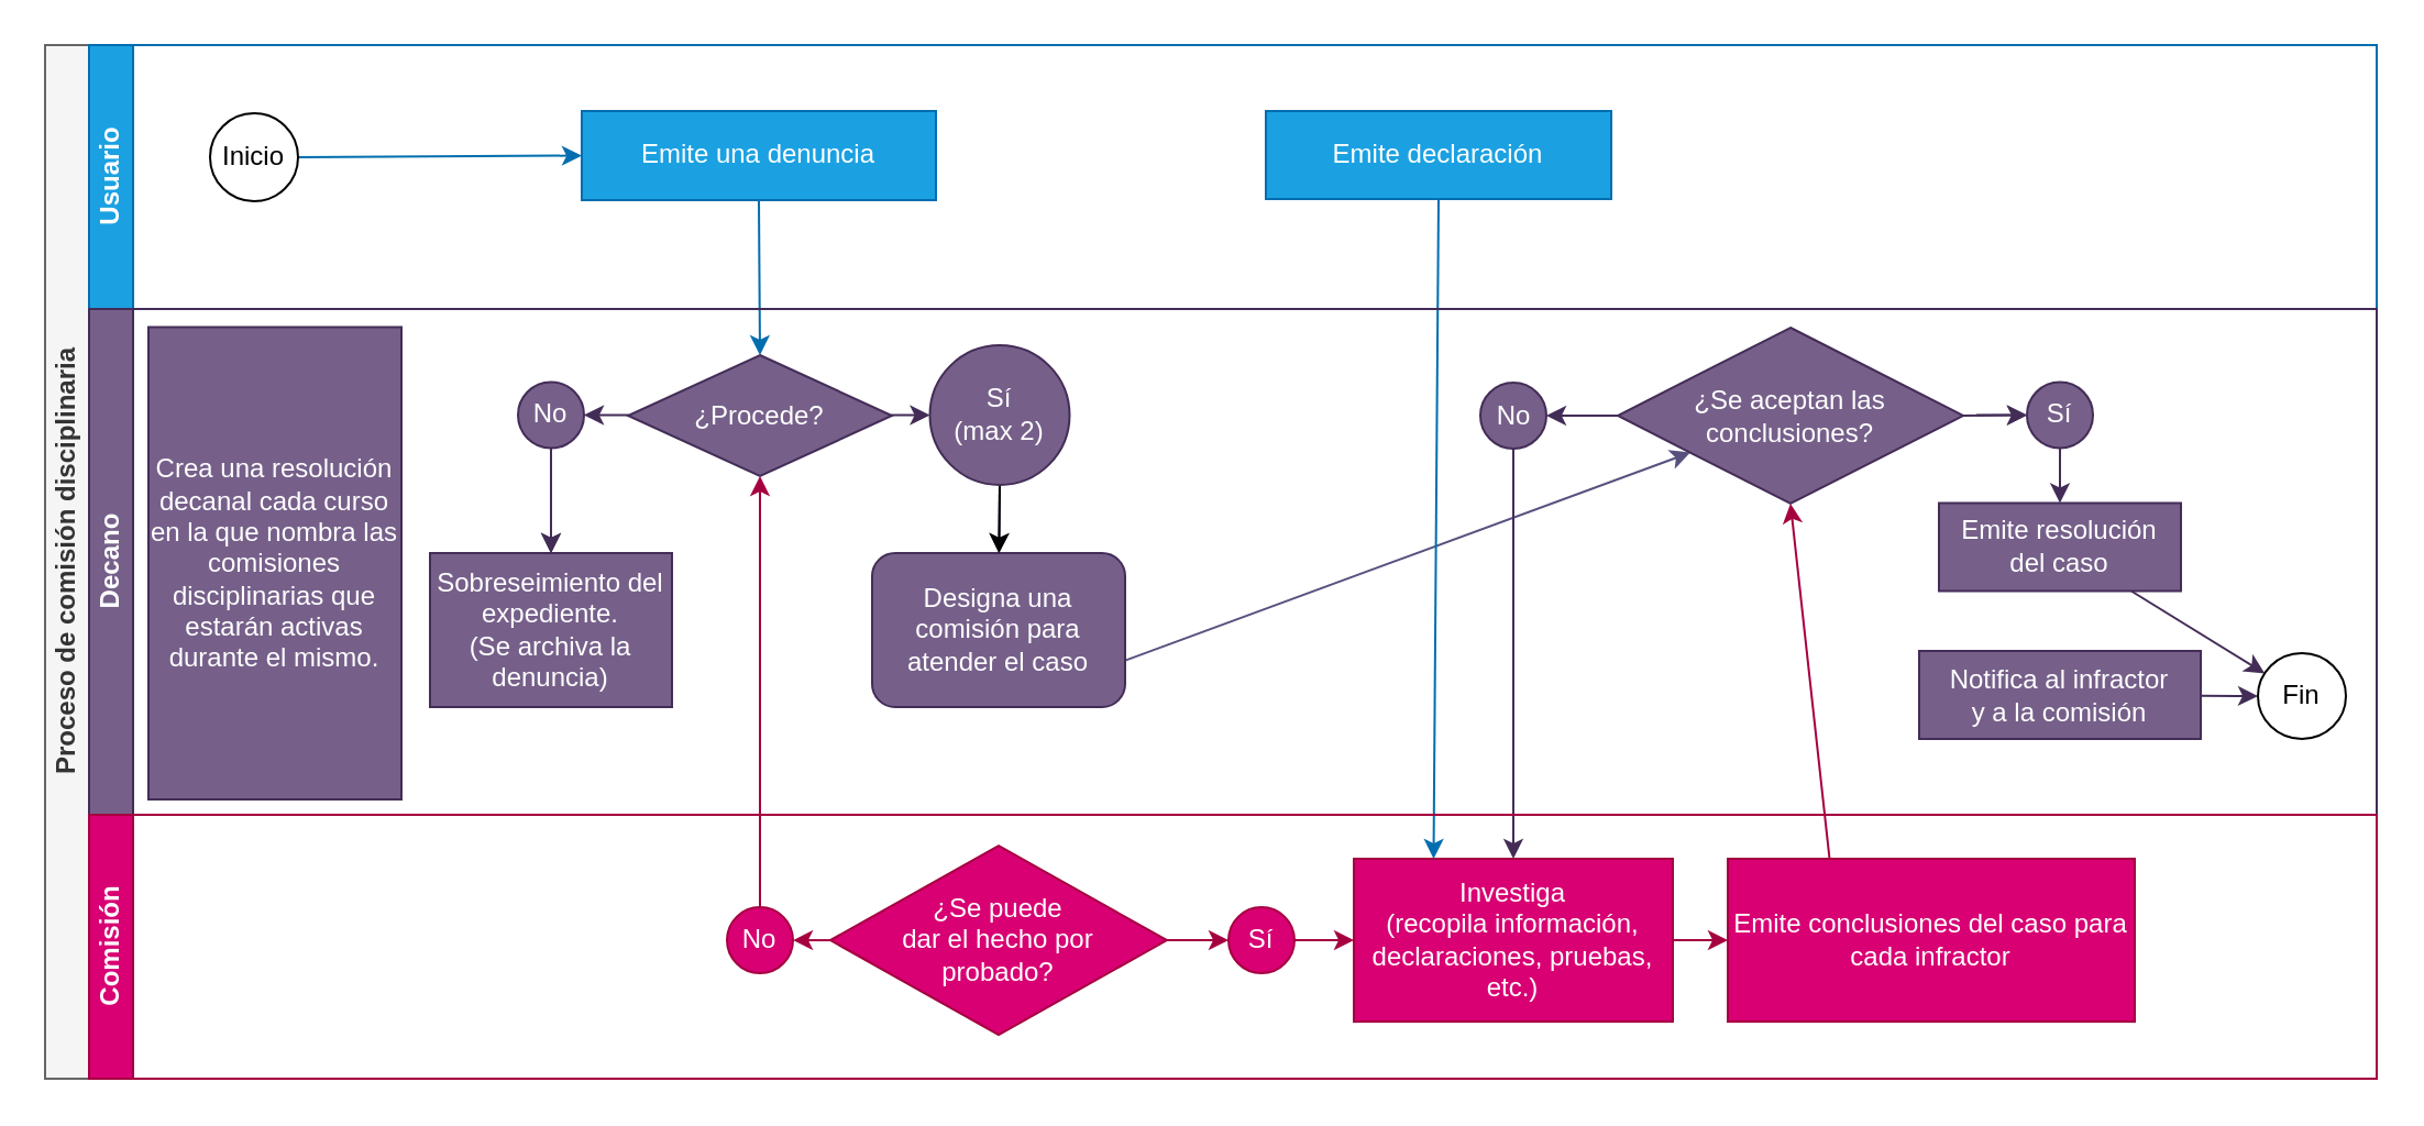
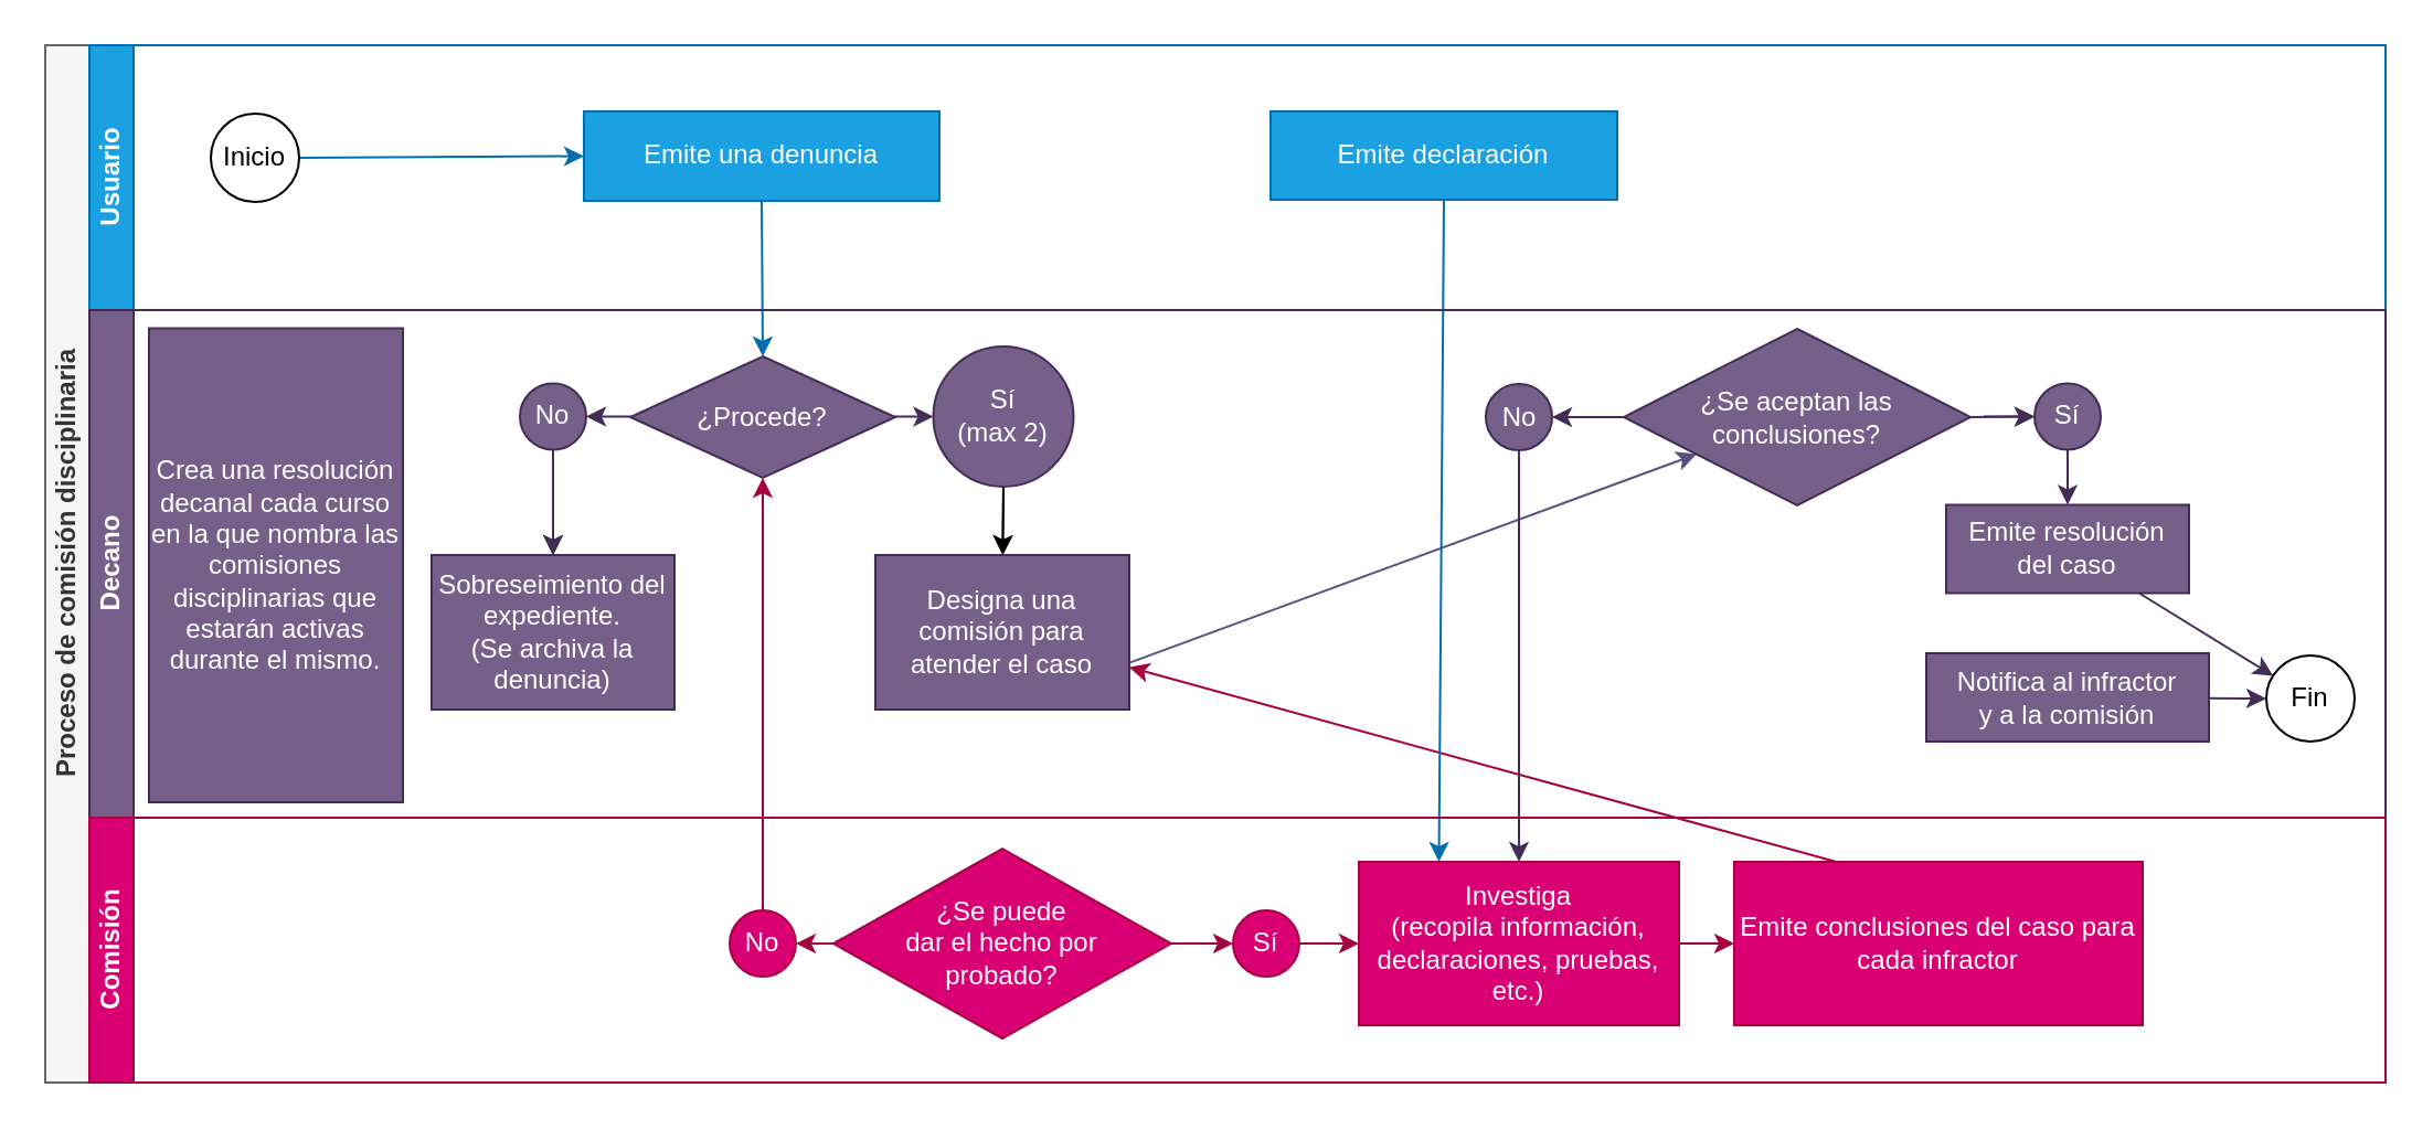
  <mxCell id="0" />
  <mxCell id="1" parent="0" />
  <mxCell id="2" value="Proceso de comisión disciplinaria" style="swimlane;childLayout=stackLayout;resizeParent=1;resizeParentMax=0;horizontal=0;startSize=20;horizontalStack=0;whiteSpace=wrap;labelBorderColor=none;labelBackgroundColor=none;fillColor=#f5f5f5;strokeColor=#666666;fontColor=#333333;" parent="1" vertex="1"><mxGeometry x="20" y="20" width="1060" height="470" as="geometry" /></mxCell>
  <mxCell id="3" value="Usuario" style="swimlane;startSize=20;horizontal=0;fillColor=#1ba1e2;strokeColor=#006EAF;whiteSpace=wrap;labelBorderColor=none;labelBackgroundColor=none;fontColor=#ffffff;" parent="2" vertex="1"><mxGeometry x="20" width="1040" height="120" as="geometry" /></mxCell>
  <mxCell id="4" value="" style="edgeStyle=none;sketch=0;exitX=1;exitY=0.5;exitDx=0;exitDy=0;entryX=0;entryY=0.5;entryDx=0;entryDy=0;shadow=0;fontFamily=Helvetica;fontSize=12;fontColor=default;labelBorderColor=none;labelBackgroundColor=none;fillColor=#1ba1e2;strokeColor=#006EAF;" parent="3" source="5" target="6" edge="1"><mxGeometry relative="1" as="geometry" /></mxCell>
  <mxCell id="5" value="Inicio" style="ellipse;whiteSpace=wrap;labelBorderColor=none;labelBackgroundColor=none;" parent="3" vertex="1"><mxGeometry x="55" y="31" width="40" height="40" as="geometry" /></mxCell>
  <mxCell id="6" value="Emite una denuncia" style="rounded=0;fillColor=#1ba1e2;strokeColor=#006EAF;whiteSpace=wrap;labelBorderColor=none;labelBackgroundColor=none;fontColor=#ffffff;" parent="3" vertex="1"><mxGeometry x="224" y="30" width="161" height="40.5" as="geometry" /></mxCell>
  <mxCell id="7" value="Emite declaración" style="rounded=0;fillColor=#1ba1e2;strokeColor=#006EAF;whiteSpace=wrap;labelBorderColor=none;labelBackgroundColor=none;fontColor=#ffffff;" parent="3" vertex="1"><mxGeometry x="535" y="30" width="157" height="40" as="geometry" /></mxCell>
  <mxCell id="8" value="" style="edgeStyle=none;exitX=0.5;exitY=1;exitDx=0;exitDy=0;entryX=0.5;entryY=0;entryDx=0;entryDy=0;labelBorderColor=none;labelBackgroundColor=none;fillColor=#1ba1e2;strokeColor=#006EAF;" parent="2" source="6" target="20" edge="1"><mxGeometry relative="1" as="geometry"><mxPoint x="-567.5" y="137.5" as="targetPoint" /></mxGeometry></mxCell>
  <mxCell id="9" value="" style="edgeStyle=none;sketch=0;fontFamily=Helvetica;fontSize=12;fontColor=default;exitX=0.5;exitY=1;exitDx=0;exitDy=0;labelBorderColor=none;labelBackgroundColor=none;fillColor=#d0cee2;strokeColor=#56517e;" parent="2" source="21" target="28" edge="1"><mxGeometry relative="1" as="geometry"><mxPoint x="-377.5" y="240" as="sourcePoint" /></mxGeometry></mxCell>
  <mxCell id="10" value="" style="edgeStyle=none;fillColor=#d80073;strokeColor=#A50040;labelBorderColor=none;labelBackgroundColor=none;entryX=0.5;entryY=1;entryDx=0;entryDy=0;" parent="2" source="40" edge="1" target="20"><mxGeometry relative="1" as="geometry"><mxPoint x="69.388" y="425.63" as="targetPoint" /></mxGeometry></mxCell>
- <mxCell id="11" value="" style="edgeStyle=none;sketch=0;shadow=0;fontFamily=Helvetica;fontSize=12;fontColor=default;entryX=0.5;entryY=1;entryDx=0;entryDy=0;labelBorderColor=none;labelBackgroundColor=none;exitX=0.25;exitY=0;exitDx=0;exitDy=0;fillColor=#d80073;strokeColor=#A50040;" parent="2" source="45" target="28" edge="1"><mxGeometry relative="1" as="geometry"><mxPoint x="799.5" y="208.25" as="targetPoint" /><mxPoint x="1051.5" y="387.03" as="sourcePoint" /></mxGeometry></mxCell>
+ <mxCell id="11" value="" style="edgeStyle=none;sketch=0;shadow=0;fontFamily=Helvetica;fontSize=12;fontColor=default;labelBorderColor=none;labelBackgroundColor=none;exitX=0.25;exitY=0;exitDx=0;exitDy=0;fillColor=#d80073;strokeColor=#A50040;" parent="2" source="45" target="21" edge="1"><mxGeometry relative="1" as="geometry"><mxPoint x="799.5" y="208.25" as="targetPoint" /><mxPoint x="1051.5" y="387.03" as="sourcePoint" /></mxGeometry></mxCell>
  <mxCell id="12" value="" style="edgeStyle=none;sketch=0;shadow=0;fontFamily=Helvetica;fontSize=12;fontColor=default;entryX=0.25;entryY=0;entryDx=0;entryDy=0;exitX=0.5;exitY=1;exitDx=0;exitDy=0;labelBorderColor=none;labelBackgroundColor=none;fillColor=#1ba1e2;strokeColor=#006EAF;" parent="2" source="7" edge="1" target="46"><mxGeometry relative="1" as="geometry"><mxPoint x="548.347" y="70.0" as="sourcePoint" /><mxPoint x="546" y="376.25" as="targetPoint" /></mxGeometry></mxCell>
  <mxCell id="13" value="" style="edgeStyle=none;sketch=0;shadow=0;fontFamily=Helvetica;fontSize=12;fontColor=default;labelBorderColor=none;labelBackgroundColor=none;entryX=0.5;entryY=0;entryDx=0;entryDy=0;fillColor=#76608a;strokeColor=#432D57;" parent="2" source="37" target="46" edge="1"><mxGeometry relative="1" as="geometry"><mxPoint x="611" y="311" as="targetPoint" /></mxGeometry></mxCell>
  <mxCell id="14" value="Decano" style="swimlane;startSize=20;horizontal=0;fillColor=#76608a;strokeColor=#432D57;whiteSpace=wrap;labelBorderColor=none;labelBackgroundColor=none;fontColor=#ffffff;" parent="2" vertex="1"><mxGeometry x="20" y="120" width="1040" height="230" as="geometry" /></mxCell>
  <mxCell id="15" value="Crea una resolución decanal cada curso en la que nombra las comisiones&#10;disciplinarias que estarán activas durante el mismo." style="rounded=0;fillColor=#76608a;strokeColor=#432D57;whiteSpace=wrap;labelBorderColor=none;labelBackgroundColor=none;fontColor=#ffffff;" parent="14" vertex="1"><mxGeometry x="27" y="8.25" width="115" height="214.75" as="geometry" /></mxCell>
  <mxCell id="16" value="" style="edgeStyle=none;html=1;" edge="1" parent="14" source="17" target="18"><mxGeometry relative="1" as="geometry" /></mxCell>
  <mxCell id="17" value="No" style="ellipse;fillColor=#76608a;strokeColor=#432D57;whiteSpace=wrap;labelBorderColor=none;labelBackgroundColor=none;fontColor=#ffffff;" parent="14" vertex="1"><mxGeometry x="195" y="33.25" width="30" height="30" as="geometry" /></mxCell>
  <mxCell id="18" value="Sobreseimiento del expediente.&#10;(Se archiva la denuncia)" style="fillColor=#76608a;strokeColor=#432D57;whiteSpace=wrap;labelBorderColor=none;labelBackgroundColor=none;fontColor=#ffffff;" parent="14" vertex="1"><mxGeometry x="155" y="111" width="110" height="70" as="geometry" /></mxCell>
  <mxCell id="19" value="" style="edgeStyle=none;fillColor=#76608a;strokeColor=#432D57;labelBorderColor=none;labelBackgroundColor=none;" parent="14" source="17" target="18" edge="1"><mxGeometry relative="1" as="geometry" /></mxCell>
  <mxCell id="20" value="¿Procede?" style="rhombus;fillColor=#76608a;strokeColor=#432D57;whiteSpace=wrap;labelBorderColor=none;labelBackgroundColor=none;fontColor=#ffffff;" parent="14" vertex="1"><mxGeometry x="245" y="21" width="120" height="55" as="geometry" /></mxCell>
- <mxCell id="21" value="Designa una&#10;comisión para atender el caso" style="fillColor=#76608a;strokeColor=#432D57;whiteSpace=wrap;labelBorderColor=none;labelBackgroundColor=none;fontColor=#ffffff;rounded=1;" parent="14" vertex="1"><mxGeometry x="356" y="111" width="115" height="70" as="geometry" /></mxCell>
+ <mxCell id="21" value="Designa una&#10;comisión para atender el caso" style="fillColor=#76608a;strokeColor=#432D57;whiteSpace=wrap;labelBorderColor=none;labelBackgroundColor=none;fontColor=#ffffff;" parent="14" vertex="1"><mxGeometry x="356" y="111" width="115" height="70" as="geometry" /></mxCell>
  <mxCell id="22" value="" style="edgeStyle=none;fillColor=#76608a;strokeColor=#432D57;labelBorderColor=none;labelBackgroundColor=none;" parent="14" source="20" target="17" edge="1"><mxGeometry relative="1" as="geometry" /></mxCell>
  <mxCell id="23" value="" style="edgeStyle=none;sketch=0;fillColor=#76608a;strokeColor=#432D57;labelBorderColor=none;labelBackgroundColor=none;" parent="14" source="25" target="21" edge="1"><mxGeometry relative="1" as="geometry" /></mxCell>
  <mxCell id="24" value="" style="edgeStyle=none;html=1;fontSize=11;" edge="1" parent="14" source="25" target="21"><mxGeometry relative="1" as="geometry" /></mxCell>
  <mxCell id="25" value="Sí&#10;(max 2)" style="ellipse;shadow=0;sketch=0;fillColor=#76608a;strokeColor=#432D57;whiteSpace=wrap;labelBorderColor=none;labelBackgroundColor=none;fontColor=#ffffff;" parent="14" vertex="1"><mxGeometry x="382.25" y="16.5" width="63.5" height="63.5" as="geometry" /></mxCell>
  <mxCell id="26" value="" style="edgeStyle=none;fillColor=#76608a;strokeColor=#432D57;labelBorderColor=none;labelBackgroundColor=none;" parent="14" source="20" target="25" edge="1"><mxGeometry relative="1" as="geometry" /></mxCell>
  <mxCell id="27" value="" style="edgeStyle=none;html=1;exitX=1;exitY=0.5;exitDx=0;exitDy=0;fillColor=#76608a;strokeColor=#432D57;" edge="1" parent="14" source="28" target="29"><mxGeometry relative="1" as="geometry" /></mxCell>
  <mxCell id="28" value="¿Se aceptan las&#10;conclusiones?" style="rhombus;fillColor=#76608a;strokeColor=#432D57;whiteSpace=wrap;labelBorderColor=none;labelBackgroundColor=none;fontColor=#ffffff;" parent="14" vertex="1"><mxGeometry x="695" y="8.5" width="157" height="80" as="geometry" /></mxCell>
  <mxCell id="29" value="Sí" style="ellipse;shadow=0;sketch=0;fillColor=#76608a;strokeColor=#432D57;whiteSpace=wrap;labelBorderColor=none;labelBackgroundColor=none;fontColor=#ffffff;" parent="14" vertex="1"><mxGeometry x="881" y="33.25" width="30" height="30" as="geometry" /></mxCell>
  <mxCell id="30" value="" style="edgeStyle=none;sketch=0;shadow=0;fontFamily=Helvetica;fontSize=12;fontColor=default;fillColor=#76608a;strokeColor=#432D57;labelBorderColor=none;labelBackgroundColor=none;" parent="14" target="29" edge="1"><mxGeometry relative="1" as="geometry"><mxPoint x="858" y="48.25" as="sourcePoint" /></mxGeometry></mxCell>
  <mxCell id="31" value="" style="edgeStyle=none;sketch=0;shadow=0;fontFamily=Helvetica;fontSize=12;fontColor=default;labelBorderColor=none;labelBackgroundColor=none;fillColor=#76608a;strokeColor=#432D57;" parent="14" source="32" target="36" edge="1"><mxGeometry relative="1" as="geometry" /></mxCell>
  <mxCell id="32" value="Notifica al infractor&#10;y a la comisión" style="shadow=0;sketch=0;fillColor=#76608a;strokeColor=#432D57;whiteSpace=wrap;labelBorderColor=none;labelBackgroundColor=none;fontColor=#ffffff;" parent="14" vertex="1"><mxGeometry x="832" y="155.5" width="128" height="40" as="geometry" /></mxCell>
  <mxCell id="33" value="Emite resolución&#10;del caso" style="shadow=0;sketch=0;fillColor=#76608a;strokeColor=#432D57;whiteSpace=wrap;labelBorderColor=none;labelBackgroundColor=none;fontColor=#ffffff;" parent="14" vertex="1"><mxGeometry x="841" y="88.25" width="110" height="40" as="geometry" /></mxCell>
  <mxCell id="34" value="" style="edgeStyle=none;sketch=0;shadow=0;fontFamily=Helvetica;fontSize=12;fontColor=default;fillColor=#76608a;strokeColor=#432D57;labelBorderColor=none;labelBackgroundColor=none;" parent="14" source="29" target="33" edge="1"><mxGeometry relative="1" as="geometry" /></mxCell>
  <mxCell id="35" value="" style="edgeStyle=none;sketch=0;shadow=0;fontFamily=Helvetica;fontSize=12;fontColor=default;fillColor=#76608a;strokeColor=#432D57;labelBorderColor=none;labelBackgroundColor=none;" parent="14" source="33" target="36" edge="1"><mxGeometry relative="1" as="geometry" /></mxCell>
  <mxCell id="36" value="Fin" style="ellipse;whiteSpace=wrap;labelBorderColor=none;labelBackgroundColor=none;" parent="14" vertex="1"><mxGeometry x="986" y="156.5" width="40" height="39" as="geometry" /></mxCell>
  <mxCell id="37" value="No" style="ellipse;shadow=0;sketch=0;fillColor=#76608a;strokeColor=#432D57;whiteSpace=wrap;labelBorderColor=none;labelBackgroundColor=none;fontColor=#ffffff;" parent="14" vertex="1"><mxGeometry x="632.5" y="33.5" width="30" height="30" as="geometry" /></mxCell>
  <mxCell id="38" value="" style="edgeStyle=none;sketch=0;shadow=0;fontFamily=Helvetica;fontSize=12;fontColor=default;fillColor=#76608a;strokeColor=#432D57;labelBorderColor=none;labelBackgroundColor=none;exitX=0;exitY=0.5;exitDx=0;exitDy=0;" parent="14" source="28" target="37" edge="1"><mxGeometry relative="1" as="geometry"><mxPoint x="685" y="61" as="sourcePoint" /></mxGeometry></mxCell>
  <mxCell id="39" value="Comisión" style="swimlane;startSize=20;horizontal=0;fillColor=#d80073;strokeColor=#A50040;whiteSpace=wrap;labelBorderColor=none;labelBackgroundColor=none;fontColor=#ffffff;" parent="2" vertex="1"><mxGeometry x="20" y="350" width="1040" height="120" as="geometry" /></mxCell>
  <mxCell id="40" value="No" style="ellipse;fillColor=#d80073;strokeColor=#A50040;whiteSpace=wrap;labelBorderColor=none;labelBackgroundColor=none;fontColor=#ffffff;" parent="39" vertex="1"><mxGeometry x="290" y="42.03" width="30" height="30" as="geometry" /></mxCell>
  <mxCell id="41" value="" style="edgeStyle=none;html=1;fillColor=#d80073;strokeColor=#A50040;" edge="1" parent="39" source="42" target="43"><mxGeometry relative="1" as="geometry" /></mxCell>
  <mxCell id="42" value="¿Se puede &#10;dar el hecho por&#10;probado?" style="rhombus;fillColor=#d80073;strokeColor=#A50040;whiteSpace=wrap;labelBorderColor=none;labelBackgroundColor=none;fontColor=#ffffff;" parent="39" vertex="1"><mxGeometry x="337" y="14.06" width="153" height="85.94" as="geometry" /></mxCell>
  <mxCell id="43" value="Sí" style="ellipse;shadow=0;sketch=0;fillColor=#d80073;strokeColor=#A50040;whiteSpace=wrap;labelBorderColor=none;labelBackgroundColor=none;fontColor=#ffffff;" parent="39" vertex="1"><mxGeometry x="518" y="42.03" width="30" height="30" as="geometry" /></mxCell>
  <mxCell id="44" style="edgeStyle=none;html=1;exitX=0;exitY=0.5;exitDx=0;exitDy=0;entryX=1;entryY=0.5;entryDx=0;entryDy=0;fillColor=#d80073;strokeColor=#A50040;" edge="1" parent="39" source="42" target="40"><mxGeometry relative="1" as="geometry"><mxPoint x="325" y="57" as="targetPoint" /></mxGeometry></mxCell>
  <mxCell id="45" value="Emite conclusiones del caso para cada infractor" style="fillColor=#d80073;strokeColor=#A50040;whiteSpace=wrap;labelBorderColor=none;labelBackgroundColor=none;fontColor=#ffffff;" parent="39" vertex="1"><mxGeometry x="745" y="20" width="185" height="74.06" as="geometry" /></mxCell>
  <mxCell id="46" value="Investiga&#10;(recopila información, declaraciones, pruebas, etc.)" style="fillColor=#d80073;strokeColor=#A50040;whiteSpace=wrap;labelBorderColor=none;labelBackgroundColor=none;fontColor=#ffffff;" parent="39" vertex="1"><mxGeometry x="575" y="20" width="145" height="74.06" as="geometry" /></mxCell>
  <mxCell id="47" value="" style="edgeStyle=none;sketch=0;shadow=0;fontFamily=Helvetica;fontSize=12;fontColor=default;fillColor=#d80073;strokeColor=#A50040;labelBorderColor=none;labelBackgroundColor=none;entryX=0;entryY=0.5;entryDx=0;entryDy=0;" parent="39" source="46" target="45" edge="1"><mxGeometry relative="1" as="geometry"><mxPoint x="885" y="71" as="targetPoint" /></mxGeometry></mxCell>
  <mxCell id="48" value="" style="edgeStyle=none;sketch=0;fillColor=#d80073;strokeColor=#A50040;labelBorderColor=none;labelBackgroundColor=none;entryX=0;entryY=0.5;entryDx=0;entryDy=0;" parent="39" source="43" edge="1" target="46"><mxGeometry relative="1" as="geometry"><mxPoint x="577" y="57.03" as="targetPoint" /></mxGeometry></mxCell>
